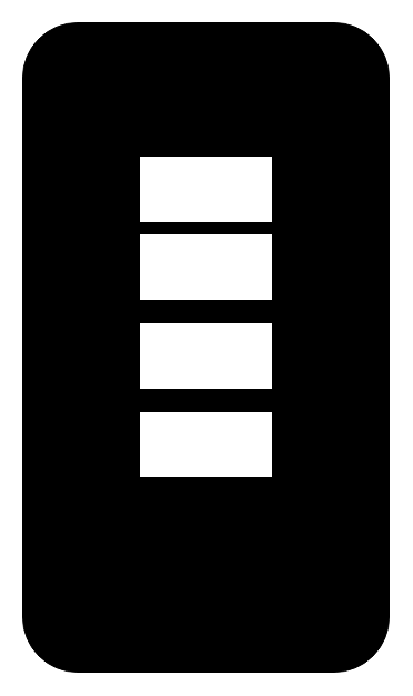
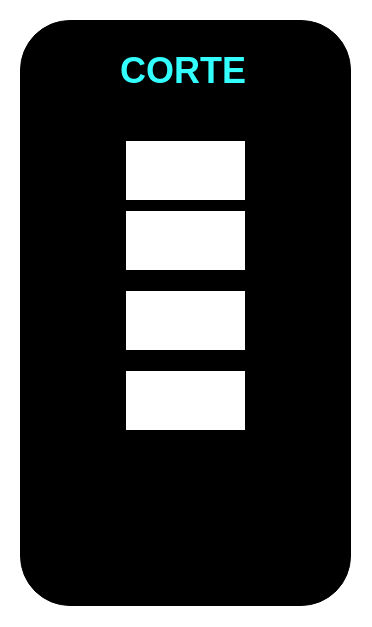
  <mxCell id="0" />
  <mxCell id="1" parent="0" />
  <mxCell id="2" value="" style="rounded=1;whiteSpace=wrap;html=1;fillColor=#000000;" vertex="1" parent="1"><mxGeometry x="20" y="20" width="330" height="585" as="geometry" /></mxCell>
+ <mxCell id="3" value="&lt;font style=&quot;font-size: 36px;&quot; color=&quot;#33ffff&quot;&gt;&lt;b&gt;CORTE&lt;/b&gt;&lt;/font&gt;" style="text;html=1;align=center;verticalAlign=middle;whiteSpace=wrap;rounded=0;" vertex="1" parent="1"><mxGeometry x="61" y="20" width="244" height="100" as="geometry" /></mxCell>
  <mxCell id="4" value="" style="rounded=0;whiteSpace=wrap;html=1;" vertex="1" parent="1"><mxGeometry x="125" y="140" width="120" height="60" as="geometry" /></mxCell>
  <mxCell id="5" value="" style="rounded=0;whiteSpace=wrap;html=1;" vertex="1" parent="1"><mxGeometry x="125" y="210" width="120" height="60" as="geometry" /></mxCell>
  <mxCell id="6" value="" style="rounded=0;whiteSpace=wrap;html=1;" vertex="1" parent="1"><mxGeometry x="125" y="290" width="120" height="60" as="geometry" /></mxCell>
  <mxCell id="7" value="" style="rounded=0;whiteSpace=wrap;html=1;" vertex="1" parent="1"><mxGeometry x="125" y="370" width="120" height="60" as="geometry" /></mxCell>
